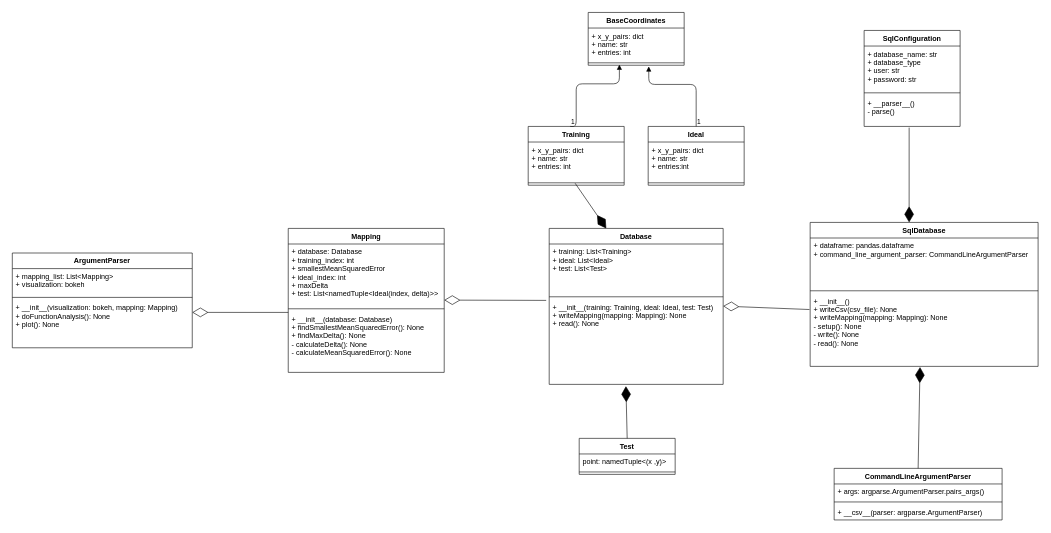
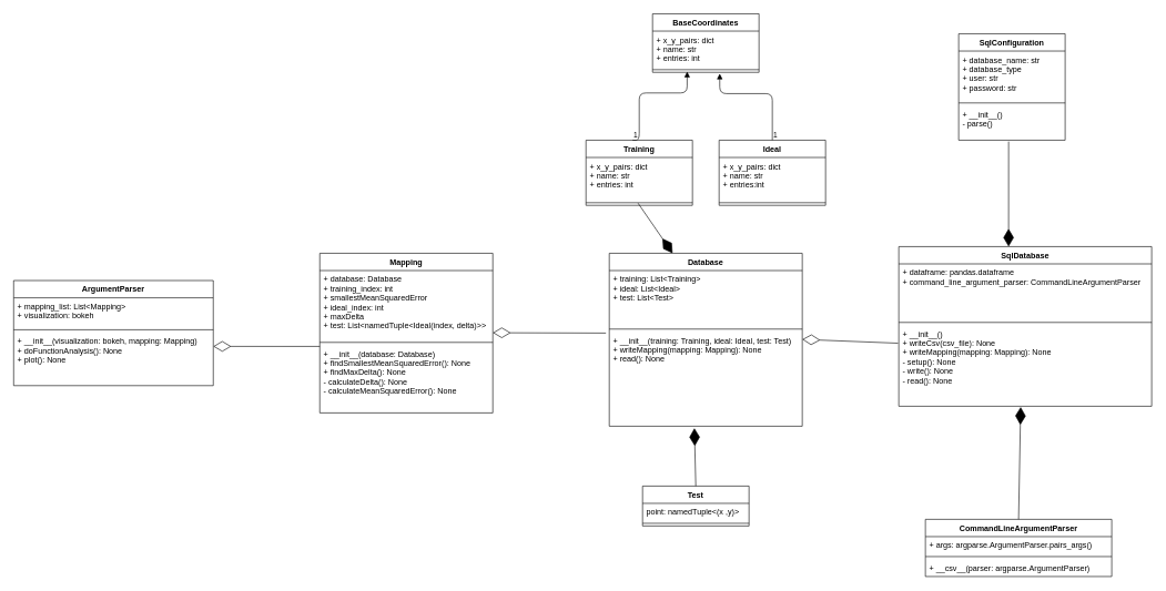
  <mxCell id="0" />
  <mxCell id="1" parent="0" />
  <mxCell id="2" value="SqlDatabase" style="swimlane;fontStyle=1;align=center;verticalAlign=top;childLayout=stackLayout;horizontal=1;startSize=26;horizontalStack=0;resizeParent=1;resizeParentMax=0;resizeLast=0;collapsible=1;marginBottom=0;" vertex="1" parent="1"><mxGeometry x="1350" y="370" width="380" height="240" as="geometry" /></mxCell>
  <mxCell id="3" value="+ dataframe: pandas.dataframe&#10;+ command_line_argument_parser: CommandLineArgumentParser" style="text;strokeColor=none;fillColor=none;align=left;verticalAlign=top;spacingLeft=4;spacingRight=4;overflow=hidden;rotatable=0;points=[[0,0.5],[1,0.5]];portConstraint=eastwest;" vertex="1" parent="2"><mxGeometry y="26" width="380" height="84" as="geometry" /></mxCell>
  <mxCell id="4" value="" style="line;strokeWidth=1;fillColor=none;align=left;verticalAlign=middle;spacingTop=-1;spacingLeft=3;spacingRight=3;rotatable=0;labelPosition=right;points=[];portConstraint=eastwest;strokeColor=inherit;" vertex="1" parent="2"><mxGeometry y="110" width="380" height="8" as="geometry" /></mxCell>
  <mxCell id="5" value="+ __init__()&#10;+ writeCsv(csv_file): None&#10;+ writeMapping(mapping: Mapping): None&#10;- setup(): None&#10;- write(): None&#10;- read(): None " style="text;strokeColor=none;fillColor=none;align=left;verticalAlign=top;spacingLeft=4;spacingRight=4;overflow=hidden;rotatable=0;points=[[0,0.5],[1,0.5]];portConstraint=eastwest;" vertex="1" parent="2"><mxGeometry y="118" width="380" height="122" as="geometry" /></mxCell>
  <mxCell id="6" value="Database" style="swimlane;fontStyle=1;align=center;verticalAlign=top;childLayout=stackLayout;horizontal=1;startSize=26;horizontalStack=0;resizeParent=1;resizeParentMax=0;resizeLast=0;collapsible=1;marginBottom=0;" vertex="1" parent="1"><mxGeometry x="915" y="380" width="290" height="260" as="geometry" /></mxCell>
  <mxCell id="7" value="+ training: List&lt;Training&gt;&#10;+ ideal: List&lt;Ideal&gt;&#10;+ test: List&lt;Test&gt;" style="text;strokeColor=none;fillColor=none;align=left;verticalAlign=top;spacingLeft=4;spacingRight=4;overflow=hidden;rotatable=0;points=[[0,0.5],[1,0.5]];portConstraint=eastwest;" vertex="1" parent="6"><mxGeometry y="26" width="290" height="84" as="geometry" /></mxCell>
  <mxCell id="8" value="" style="line;strokeWidth=1;fillColor=none;align=left;verticalAlign=middle;spacingTop=-1;spacingLeft=3;spacingRight=3;rotatable=0;labelPosition=right;points=[];portConstraint=eastwest;strokeColor=inherit;" vertex="1" parent="6"><mxGeometry y="110" width="290" height="8" as="geometry" /></mxCell>
  <mxCell id="9" value="+ __init__(training: Training, ideal: Ideal, test: Test)&#10;+ writeMapping(mapping: Mapping): None&#10;+ read(): None" style="text;strokeColor=none;fillColor=none;align=left;verticalAlign=top;spacingLeft=4;spacingRight=4;overflow=hidden;rotatable=0;points=[[0,0.5],[1,0.5]];portConstraint=eastwest;" vertex="1" parent="6"><mxGeometry y="118" width="290" height="142" as="geometry" /></mxCell>
  <mxCell id="10" value="CommandLineArgumentParser" style="swimlane;fontStyle=1;align=center;verticalAlign=top;childLayout=stackLayout;horizontal=1;startSize=26;horizontalStack=0;resizeParent=1;resizeParentMax=0;resizeLast=0;collapsible=1;marginBottom=0;" vertex="1" parent="1"><mxGeometry x="1390" y="780" width="280" height="86" as="geometry" /></mxCell>
  <mxCell id="11" value="+ args: argparse.ArgumentParser.pairs_args()" style="text;strokeColor=none;fillColor=none;align=left;verticalAlign=top;spacingLeft=4;spacingRight=4;overflow=hidden;rotatable=0;points=[[0,0.5],[1,0.5]];portConstraint=eastwest;" vertex="1" parent="10"><mxGeometry y="26" width="280" height="26" as="geometry" /></mxCell>
  <mxCell id="12" value="" style="line;strokeWidth=1;fillColor=none;align=left;verticalAlign=middle;spacingTop=-1;spacingLeft=3;spacingRight=3;rotatable=0;labelPosition=right;points=[];portConstraint=eastwest;strokeColor=inherit;" vertex="1" parent="10"><mxGeometry y="52" width="280" height="8" as="geometry" /></mxCell>
  <mxCell id="13" value="+ __csv__(parser: argparse.ArgumentParser)" style="text;strokeColor=none;fillColor=none;align=left;verticalAlign=top;spacingLeft=4;spacingRight=4;overflow=hidden;rotatable=0;points=[[0,0.5],[1,0.5]];portConstraint=eastwest;" vertex="1" parent="10"><mxGeometry y="60" width="280" height="26" as="geometry" /></mxCell>
  <mxCell id="14" value="Mapping" style="swimlane;fontStyle=1;align=center;verticalAlign=top;childLayout=stackLayout;horizontal=1;startSize=26;horizontalStack=0;resizeParent=1;resizeParentMax=0;resizeLast=0;collapsible=1;marginBottom=0;" vertex="1" parent="1"><mxGeometry x="480" y="380" width="260" height="240" as="geometry" /></mxCell>
  <mxCell id="15" value="+ database: Database&#10;+ training_index: int&#10;+ smallestMeanSquaredError&#10;+ ideal_index: int&#10;+ maxDelta&#10;+ test: List&lt;namedTuple&lt;Ideal(index, delta)&gt;&gt;" style="text;strokeColor=none;fillColor=none;align=left;verticalAlign=top;spacingLeft=4;spacingRight=4;overflow=hidden;rotatable=0;points=[[0,0.5],[1,0.5]];portConstraint=eastwest;" vertex="1" parent="14"><mxGeometry y="26" width="260" height="104" as="geometry" /></mxCell>
  <mxCell id="16" value="" style="line;strokeWidth=1;fillColor=none;align=left;verticalAlign=middle;spacingTop=-1;spacingLeft=3;spacingRight=3;rotatable=0;labelPosition=right;points=[];portConstraint=eastwest;strokeColor=inherit;" vertex="1" parent="14"><mxGeometry y="130" width="260" height="8" as="geometry" /></mxCell>
  <mxCell id="17" value="+ __init__(database: Database)&#10;+ findSmallestMeanSquaredError(): None&#10;+ findMaxDelta(): None&#10;- calculateDelta(): None&#10;- calculateMeanSquaredError(): None" style="text;strokeColor=none;fillColor=none;align=left;verticalAlign=top;spacingLeft=4;spacingRight=4;overflow=hidden;rotatable=0;points=[[0,0.5],[1,0.5]];portConstraint=eastwest;" vertex="1" parent="14"><mxGeometry y="138" width="260" height="102" as="geometry" /></mxCell>
  <mxCell id="18" value="ArgumentParser" style="swimlane;fontStyle=1;align=center;verticalAlign=top;childLayout=stackLayout;horizontal=1;startSize=26;horizontalStack=0;resizeParent=1;resizeParentMax=0;resizeLast=0;collapsible=1;marginBottom=0;" vertex="1" parent="1"><mxGeometry x="20" y="421" width="300" height="158" as="geometry" /></mxCell>
  <mxCell id="19" value="+ mapping_list: List&lt;Mapping&gt;&#10;+ visualization: bokeh" style="text;strokeColor=none;fillColor=none;align=left;verticalAlign=top;spacingLeft=4;spacingRight=4;overflow=hidden;rotatable=0;points=[[0,0.5],[1,0.5]];portConstraint=eastwest;" vertex="1" parent="18"><mxGeometry y="26" width="300" height="44" as="geometry" /></mxCell>
  <mxCell id="20" value="" style="line;strokeWidth=1;fillColor=none;align=left;verticalAlign=middle;spacingTop=-1;spacingLeft=3;spacingRight=3;rotatable=0;labelPosition=right;points=[];portConstraint=eastwest;strokeColor=inherit;" vertex="1" parent="18"><mxGeometry y="70" width="300" height="8" as="geometry" /></mxCell>
  <mxCell id="21" value="+ __init__(visualization: bokeh, mapping: Mapping)&#10;+ doFunctionAnalysis(): None&#10;+ plot(): None" style="text;strokeColor=none;fillColor=none;align=left;verticalAlign=top;spacingLeft=4;spacingRight=4;overflow=hidden;rotatable=0;points=[[0,0.5],[1,0.5]];portConstraint=eastwest;" vertex="1" parent="18"><mxGeometry y="78" width="300" height="80" as="geometry" /></mxCell>
  <mxCell id="22" value="Training" style="swimlane;fontStyle=1;align=center;verticalAlign=top;childLayout=stackLayout;horizontal=1;startSize=26;horizontalStack=0;resizeParent=1;resizeParentMax=0;resizeLast=0;collapsible=1;marginBottom=0;" vertex="1" parent="1"><mxGeometry x="880" y="210" width="160" height="98" as="geometry" /></mxCell>
  <mxCell id="23" value="" style="endArrow=block;endFill=1;html=1;edgeStyle=orthogonalEdgeStyle;align=left;verticalAlign=top;entryX=0.325;entryY=1.115;entryDx=0;entryDy=0;entryPerimeter=0;" edge="1" parent="22"><mxGeometry x="-1" relative="1" as="geometry"><mxPoint x="70" as="sourcePoint" /><mxPoint x="152" y="-103.01" as="targetPoint" /><Array as="points"><mxPoint x="80" /><mxPoint x="80" y="-71" /></Array></mxGeometry></mxCell>
  <mxCell id="24" value="1" style="edgeLabel;resizable=0;html=1;align=left;verticalAlign=bottom;" connectable="0" vertex="1" parent="23"><mxGeometry x="-1" relative="1" as="geometry" /></mxCell>
  <mxCell id="25" value="+ x_y_pairs: dict&#10;+ name: str&#10;+ entries: int" style="text;strokeColor=none;fillColor=none;align=left;verticalAlign=top;spacingLeft=4;spacingRight=4;overflow=hidden;rotatable=0;points=[[0,0.5],[1,0.5]];portConstraint=eastwest;" vertex="1" parent="22"><mxGeometry y="26" width="160" height="64" as="geometry" /></mxCell>
  <mxCell id="26" value="" style="line;strokeWidth=1;fillColor=none;align=left;verticalAlign=middle;spacingTop=-1;spacingLeft=3;spacingRight=3;rotatable=0;labelPosition=right;points=[];portConstraint=eastwest;strokeColor=inherit;" vertex="1" parent="22"><mxGeometry y="90" width="160" height="8" as="geometry" /></mxCell>
  <mxCell id="27" value="Ideal" style="swimlane;fontStyle=1;align=center;verticalAlign=top;childLayout=stackLayout;horizontal=1;startSize=26;horizontalStack=0;resizeParent=1;resizeParentMax=0;resizeLast=0;collapsible=1;marginBottom=0;" vertex="1" parent="1"><mxGeometry x="1080" y="210" width="160" height="98" as="geometry" /></mxCell>
  <mxCell id="28" value="+ x_y_pairs: dict&#10;+ name: str&#10;+ entries:int" style="text;strokeColor=none;fillColor=none;align=left;verticalAlign=top;spacingLeft=4;spacingRight=4;overflow=hidden;rotatable=0;points=[[0,0.5],[1,0.5]];portConstraint=eastwest;" vertex="1" parent="27"><mxGeometry y="26" width="160" height="64" as="geometry" /></mxCell>
  <mxCell id="29" value="" style="line;strokeWidth=1;fillColor=none;align=left;verticalAlign=middle;spacingTop=-1;spacingLeft=3;spacingRight=3;rotatable=0;labelPosition=right;points=[];portConstraint=eastwest;strokeColor=inherit;" vertex="1" parent="27"><mxGeometry y="90" width="160" height="8" as="geometry" /></mxCell>
  <mxCell id="30" value="" style="endArrow=block;endFill=1;html=1;edgeStyle=orthogonalEdgeStyle;align=left;verticalAlign=top;entryX=0.631;entryY=1.231;entryDx=0;entryDy=0;entryPerimeter=0;" edge="1" parent="27"><mxGeometry x="-1" relative="1" as="geometry"><mxPoint x="80" as="sourcePoint" /><mxPoint x="0.96" y="-99.994" as="targetPoint" /><Array as="points"><mxPoint x="80" y="-70" /><mxPoint x="1" y="-70" /></Array></mxGeometry></mxCell>
  <mxCell id="31" value="1" style="edgeLabel;resizable=0;html=1;align=left;verticalAlign=bottom;" connectable="0" vertex="1" parent="30"><mxGeometry x="-1" relative="1" as="geometry" /></mxCell>
  <mxCell id="32" value="Test" style="swimlane;fontStyle=1;align=center;verticalAlign=top;childLayout=stackLayout;horizontal=1;startSize=26;horizontalStack=0;resizeParent=1;resizeParentMax=0;resizeLast=0;collapsible=1;marginBottom=0;" vertex="1" parent="1"><mxGeometry x="965" y="730" width="160" height="60" as="geometry" /></mxCell>
  <mxCell id="33" value="point: namedTuple&lt;(x ,y)&gt;" style="text;strokeColor=none;fillColor=none;align=left;verticalAlign=top;spacingLeft=4;spacingRight=4;overflow=hidden;rotatable=0;points=[[0,0.5],[1,0.5]];portConstraint=eastwest;" vertex="1" parent="32"><mxGeometry y="26" width="160" height="26" as="geometry" /></mxCell>
  <mxCell id="34" value="" style="line;strokeWidth=1;fillColor=none;align=left;verticalAlign=middle;spacingTop=-1;spacingLeft=3;spacingRight=3;rotatable=0;labelPosition=right;points=[];portConstraint=eastwest;strokeColor=inherit;" vertex="1" parent="32"><mxGeometry y="52" width="160" height="8" as="geometry" /></mxCell>
  <mxCell id="35" value="BaseCoordinates" style="swimlane;fontStyle=1;align=center;verticalAlign=top;childLayout=stackLayout;horizontal=1;startSize=26;horizontalStack=0;resizeParent=1;resizeParentMax=0;resizeLast=0;collapsible=1;marginBottom=0;" vertex="1" parent="1"><mxGeometry x="980" y="20" width="160" height="88" as="geometry" /></mxCell>
  <mxCell id="36" value="+ x_y_pairs: dict&#10;+ name: str&#10;+ entries: int" style="text;strokeColor=none;fillColor=none;align=left;verticalAlign=top;spacingLeft=4;spacingRight=4;overflow=hidden;rotatable=0;points=[[0,0.5],[1,0.5]];portConstraint=eastwest;" vertex="1" parent="35"><mxGeometry y="26" width="160" height="54" as="geometry" /></mxCell>
  <mxCell id="37" value="" style="line;strokeWidth=1;fillColor=none;align=left;verticalAlign=middle;spacingTop=-1;spacingLeft=3;spacingRight=3;rotatable=0;labelPosition=right;points=[];portConstraint=eastwest;strokeColor=inherit;" vertex="1" parent="35"><mxGeometry y="80" width="160" height="8" as="geometry" /></mxCell>
  <mxCell id="38" value="SqlConfiguration" style="swimlane;fontStyle=1;align=center;verticalAlign=top;childLayout=stackLayout;horizontal=1;startSize=26;horizontalStack=0;resizeParent=1;resizeParentMax=0;resizeLast=0;collapsible=1;marginBottom=0;" vertex="1" parent="1"><mxGeometry x="1440" y="50" width="160" height="160" as="geometry" /></mxCell>
  <mxCell id="39" value="+ database_name: str&#10;+ database_type&#10;+ user: str&#10;+ password: str" style="text;strokeColor=none;fillColor=none;align=left;verticalAlign=top;spacingLeft=4;spacingRight=4;overflow=hidden;rotatable=0;points=[[0,0.5],[1,0.5]];portConstraint=eastwest;" vertex="1" parent="38"><mxGeometry y="26" width="160" height="74" as="geometry" /></mxCell>
  <mxCell id="40" value="" style="line;strokeWidth=1;fillColor=none;align=left;verticalAlign=middle;spacingTop=-1;spacingLeft=3;spacingRight=3;rotatable=0;labelPosition=right;points=[];portConstraint=eastwest;strokeColor=inherit;" vertex="1" parent="38"><mxGeometry y="100" width="160" height="8" as="geometry" /></mxCell>
- <mxCell id="41" value="+ __parser__()&#10;- parse()" style="text;strokeColor=none;fillColor=none;align=left;verticalAlign=top;spacingLeft=4;spacingRight=4;overflow=hidden;rotatable=0;points=[[0,0.5],[1,0.5]];portConstraint=eastwest;" vertex="1" parent="38"><mxGeometry y="108" width="160" height="52" as="geometry" /></mxCell>
+ <mxCell id="41" value="+ __init__()&#10;- parse()" style="text;strokeColor=none;fillColor=none;align=left;verticalAlign=top;spacingLeft=4;spacingRight=4;overflow=hidden;rotatable=0;points=[[0,0.5],[1,0.5]];portConstraint=eastwest;" vertex="1" parent="38"><mxGeometry y="108" width="160" height="52" as="geometry" /></mxCell>
  <mxCell id="42" value="" style="endArrow=diamondThin;endFill=1;endSize=24;html=1;entryX=0.328;entryY=0;entryDx=0;entryDy=0;entryPerimeter=0;exitX=0.489;exitY=0.592;exitDx=0;exitDy=0;exitPerimeter=0;" edge="1" parent="1" source="26" target="6"><mxGeometry width="160" relative="1" as="geometry"><mxPoint x="955" y="350" as="sourcePoint" /><mxPoint x="1020" y="370" as="targetPoint" /></mxGeometry></mxCell>
  <mxCell id="43" value="" style="endArrow=diamondThin;endFill=1;endSize=24;html=1;exitX=0.5;exitY=0;exitDx=0;exitDy=0;entryX=0.441;entryY=1.021;entryDx=0;entryDy=0;entryPerimeter=0;" edge="1" parent="1" source="32" target="9"><mxGeometry width="160" relative="1" as="geometry"><mxPoint x="880" y="679" as="sourcePoint" /><mxPoint x="935.08" y="760.01" as="targetPoint" /></mxGeometry></mxCell>
  <mxCell id="44" value="" style="endArrow=diamondThin;endFill=0;endSize=24;html=1;exitX=0;exitY=0.02;exitDx=0;exitDy=0;exitPerimeter=0;" edge="1" parent="1" source="17"><mxGeometry width="160" relative="1" as="geometry"><mxPoint x="410" y="520" as="sourcePoint" /><mxPoint x="320" y="520" as="targetPoint" /></mxGeometry></mxCell>
  <mxCell id="45" value="" style="endArrow=diamondThin;endFill=0;endSize=24;html=1;" edge="1" parent="1"><mxGeometry width="160" relative="1" as="geometry"><mxPoint x="910" y="500" as="sourcePoint" /><mxPoint x="740" y="499.5" as="targetPoint" /></mxGeometry></mxCell>
  <mxCell id="46" value="" style="endArrow=diamondThin;endFill=1;endSize=24;html=1;exitX=0.469;exitY=1.038;exitDx=0;exitDy=0;exitPerimeter=0;" edge="1" parent="1" source="41"><mxGeometry width="160" relative="1" as="geometry"><mxPoint x="1585.51" y="262.07" as="sourcePoint" /><mxPoint x="1515" y="370" as="targetPoint" /></mxGeometry></mxCell>
  <mxCell id="47" value="" style="endArrow=diamondThin;endFill=1;endSize=24;html=1;entryX=0.482;entryY=1.009;entryDx=0;entryDy=0;entryPerimeter=0;exitX=0.5;exitY=0;exitDx=0;exitDy=0;" edge="1" parent="1" source="10" target="5"><mxGeometry width="160" relative="1" as="geometry"><mxPoint x="1500.56" y="659.998" as="sourcePoint" /><mxPoint x="1500" y="774.01" as="targetPoint" /></mxGeometry></mxCell>
  <mxCell id="48" value="" style="endArrow=diamondThin;endFill=0;endSize=24;html=1;exitX=-0.003;exitY=0.223;exitDx=0;exitDy=0;exitPerimeter=0;" edge="1" parent="1" source="5"><mxGeometry width="160" relative="1" as="geometry"><mxPoint x="1320" y="510" as="sourcePoint" /><mxPoint x="1205" y="509.5" as="targetPoint" /></mxGeometry></mxCell>
